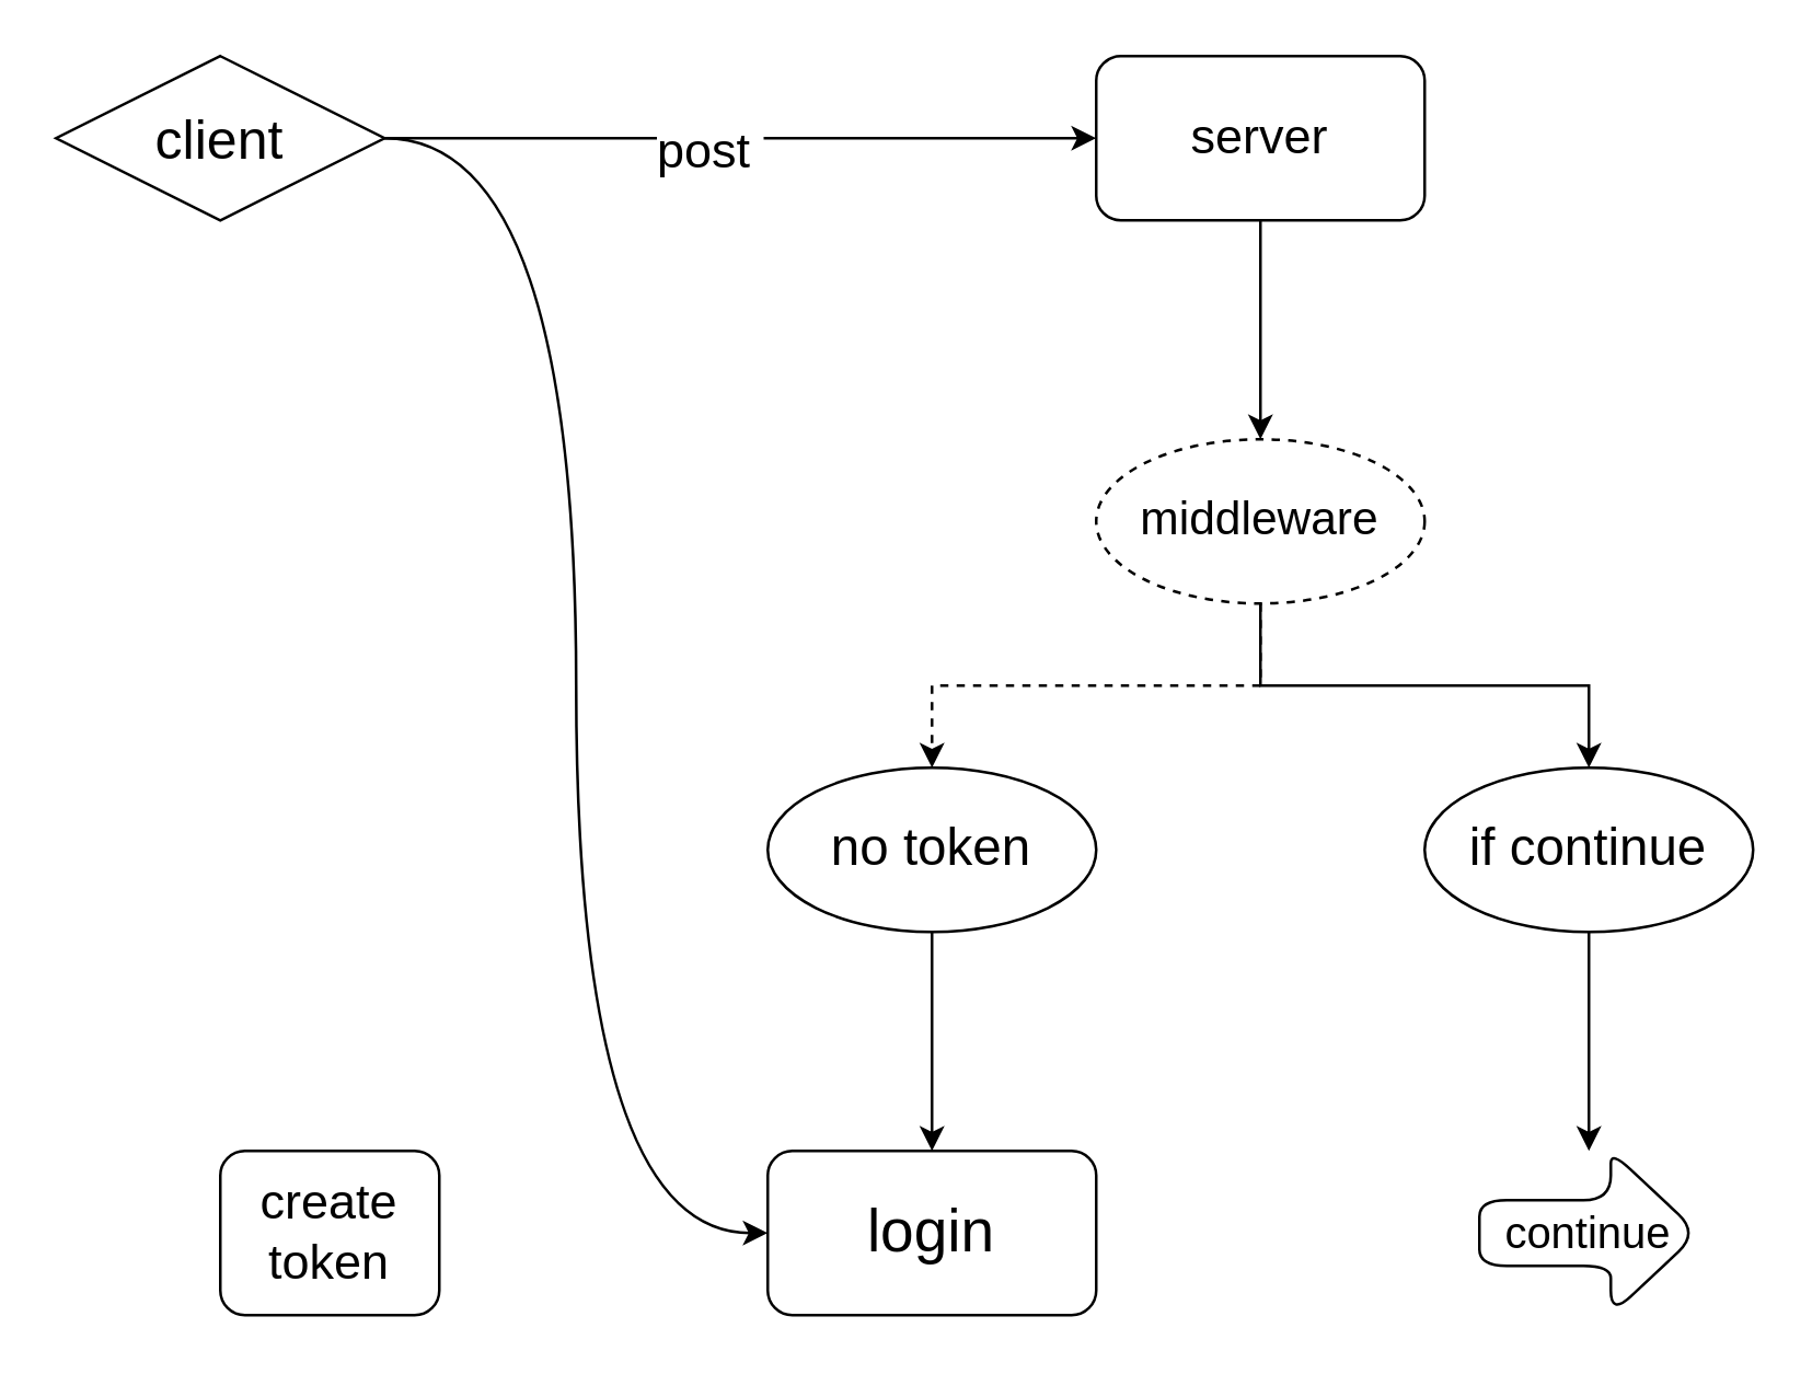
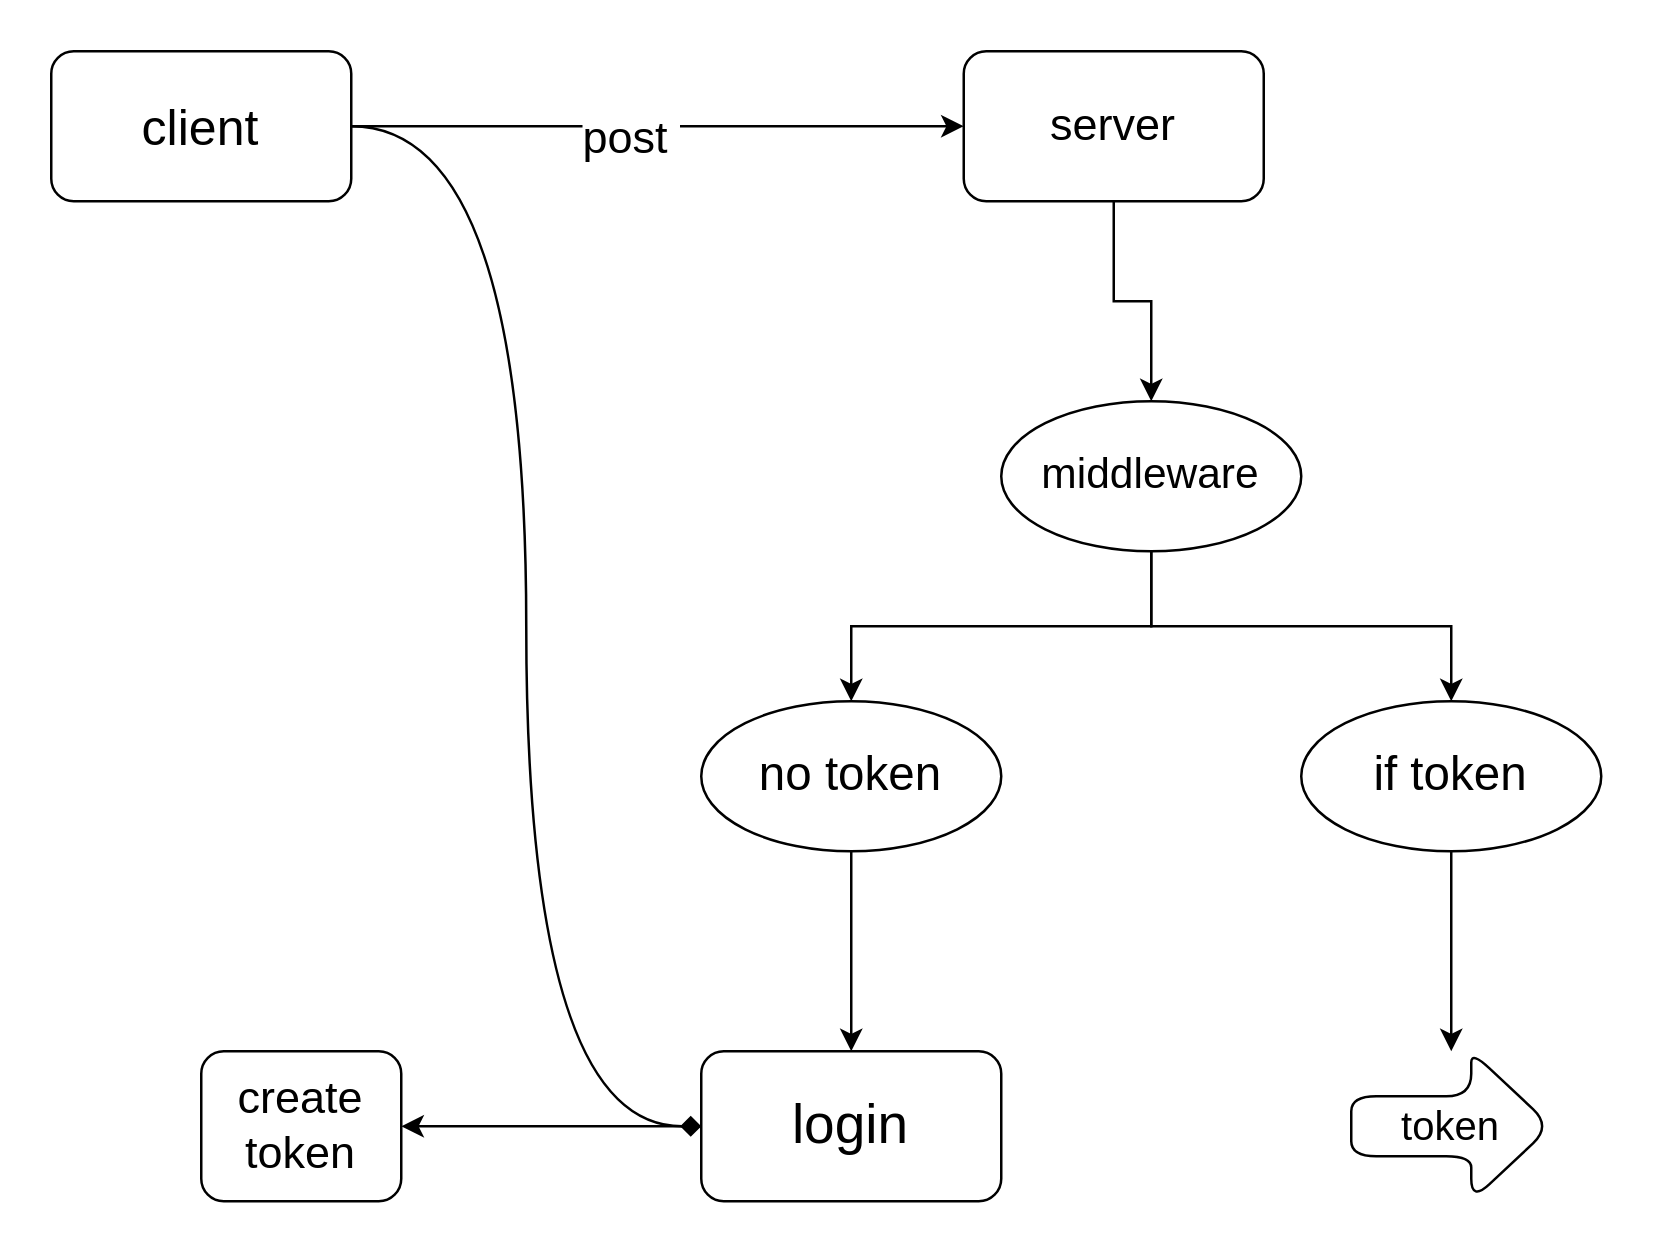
  <mxCell id="0" />
  <mxCell id="1" parent="0" />
  <mxCell id="2" value="" style="edgeStyle=orthogonalEdgeStyle;rounded=0;orthogonalLoop=1;jettySize=auto;html=1;fontSize=20;" edge="1" parent="1" source="5" target="7"><mxGeometry relative="1" as="geometry" /></mxCell>
  <mxCell id="3" value="post&amp;nbsp;" style="edgeLabel;html=1;align=center;verticalAlign=middle;resizable=0;points=[];fontSize=18;" vertex="1" connectable="0" parent="2"><mxGeometry x="-0.092" y="-4" relative="1" as="geometry"><mxPoint as="offset" /></mxGeometry></mxCell>
- <mxCell id="4" style="edgeStyle=orthogonalEdgeStyle;curved=1;rounded=0;orthogonalLoop=1;jettySize=auto;html=1;entryX=0;entryY=0.5;entryDx=0;entryDy=0;fontSize=18;" edge="1" parent="1" source="5" target="17"><mxGeometry relative="1" as="geometry" /></mxCell>
- <mxCell id="5" value="&lt;font style=&quot;font-size: 20px;&quot;&gt;client&lt;/font&gt;" style="rhombus;whiteSpace=wrap;html=1;" vertex="1" parent="1"><mxGeometry x="20" y="20" width="120" height="60" as="geometry" /></mxCell>
+ <mxCell id="4" style="edgeStyle=orthogonalEdgeStyle;curved=1;rounded=0;orthogonalLoop=1;jettySize=auto;html=1;entryX=0;entryY=0.5;entryDx=0;entryDy=0;fontSize=18;endArrow=diamond;" edge="1" parent="1" source="5" target="17"><mxGeometry relative="1" as="geometry" /></mxCell>
+ <mxCell id="5" value="&lt;font style=&quot;font-size: 20px;&quot;&gt;client&lt;/font&gt;" style="rounded=1;whiteSpace=wrap;html=1;" vertex="1" parent="1"><mxGeometry x="20" y="20" width="120" height="60" as="geometry" /></mxCell>
  <mxCell id="6" value="" style="edgeStyle=orthogonalEdgeStyle;rounded=0;orthogonalLoop=1;jettySize=auto;html=1;fontSize=18;" edge="1" parent="1" source="7" target="10"><mxGeometry relative="1" as="geometry" /></mxCell>
- <mxCell id="7" value="&lt;font style=&quot;font-size: 18px;&quot;&gt;server&lt;/font&gt;" style="whiteSpace=wrap;html=1;rounded=1;" vertex="1" parent="1"><mxGeometry x="400" y="20" width="120" height="60" as="geometry" /></mxCell>
+ <mxCell id="7" value="&lt;font style=&quot;font-size: 18px;&quot;&gt;server&lt;/font&gt;" style="whiteSpace=wrap;html=1;rounded=1;" vertex="1" parent="1"><mxGeometry x="385" y="20" width="120" height="60" as="geometry" /></mxCell>
  <mxCell id="8" value="" style="edgeStyle=orthogonalEdgeStyle;rounded=0;orthogonalLoop=1;jettySize=auto;html=1;fontSize=17;" edge="1" parent="1" source="10" target="12"><mxGeometry relative="1" as="geometry" /></mxCell>
- <mxCell id="9" value="" style="edgeStyle=orthogonalEdgeStyle;rounded=0;orthogonalLoop=1;jettySize=auto;html=1;fontSize=16;dashed=1;" edge="1" parent="1" source="10" target="15"><mxGeometry relative="1" as="geometry" /></mxCell>
- <mxCell id="10" value="&lt;font style=&quot;font-size: 17px;&quot;&gt;middleware&lt;/font&gt;" style="ellipse;whiteSpace=wrap;html=1;rounded=1;dashed=1;" vertex="1" parent="1"><mxGeometry x="400" y="160" width="120" height="60" as="geometry" /></mxCell>
+ <mxCell id="9" value="" style="edgeStyle=orthogonalEdgeStyle;rounded=0;orthogonalLoop=1;jettySize=auto;html=1;fontSize=16;" edge="1" parent="1" source="10" target="15"><mxGeometry relative="1" as="geometry" /></mxCell>
+ <mxCell id="10" value="&lt;font style=&quot;font-size: 17px;&quot;&gt;middleware&lt;/font&gt;" style="ellipse;whiteSpace=wrap;html=1;rounded=1;" vertex="1" parent="1"><mxGeometry x="400" y="160" width="120" height="60" as="geometry" /></mxCell>
  <mxCell id="11" value="" style="edgeStyle=orthogonalEdgeStyle;rounded=0;orthogonalLoop=1;jettySize=auto;html=1;fontSize=19;" edge="1" parent="1" source="12" target="13"><mxGeometry relative="1" as="geometry" /></mxCell>
- <mxCell id="12" value="&lt;font style=&quot;font-size: 19px;&quot;&gt;if continue&lt;/font&gt;" style="ellipse;whiteSpace=wrap;html=1;rounded=1;" vertex="1" parent="1"><mxGeometry x="520" y="280" width="120" height="60" as="geometry" /></mxCell>
- <mxCell id="13" value="&lt;font style=&quot;font-size: 16px;&quot;&gt;continue&lt;/font&gt;" style="shape=singleArrow;whiteSpace=wrap;html=1;arrowWidth=0.4;arrowSize=0.4;rounded=1;" vertex="1" parent="1"><mxGeometry x="540" y="420" width="80" height="60" as="geometry" /></mxCell>
+ <mxCell id="12" value="&lt;font style=&quot;font-size: 19px;&quot;&gt;if token&lt;/font&gt;" style="ellipse;whiteSpace=wrap;html=1;rounded=1;" vertex="1" parent="1"><mxGeometry x="520" y="280" width="120" height="60" as="geometry" /></mxCell>
+ <mxCell id="13" value="&lt;font style=&quot;font-size: 16px;&quot;&gt;token&lt;/font&gt;" style="shape=singleArrow;whiteSpace=wrap;html=1;arrowWidth=0.4;arrowSize=0.4;rounded=1;" vertex="1" parent="1"><mxGeometry x="540" y="420" width="80" height="60" as="geometry" /></mxCell>
  <mxCell id="14" value="" style="edgeStyle=orthogonalEdgeStyle;rounded=0;orthogonalLoop=1;jettySize=auto;html=1;fontSize=19;" edge="1" parent="1" source="15" target="17"><mxGeometry relative="1" as="geometry" /></mxCell>
  <mxCell id="15" value="&lt;font style=&quot;font-size: 19px;&quot;&gt;no token&lt;/font&gt;" style="ellipse;whiteSpace=wrap;html=1;rounded=1;" vertex="1" parent="1"><mxGeometry x="280" y="280" width="120" height="60" as="geometry" /></mxCell>
+ <mxCell id="16" value="" style="edgeStyle=orthogonalEdgeStyle;rounded=0;orthogonalLoop=1;jettySize=auto;html=1;fontSize=22;" edge="1" parent="1" source="17" target="18"><mxGeometry relative="1" as="geometry" /></mxCell>
  <mxCell id="17" value="&lt;font style=&quot;font-size: 22px;&quot;&gt;login&lt;/font&gt;" style="rounded=1;whiteSpace=wrap;html=1;" vertex="1" parent="1"><mxGeometry x="280" y="420" width="120" height="60" as="geometry" /></mxCell>
  <mxCell id="18" value="&lt;font style=&quot;font-size: 18px;&quot;&gt;create token&lt;/font&gt;" style="whiteSpace=wrap;html=1;rounded=1;" vertex="1" parent="1"><mxGeometry x="80" y="420" width="80" height="60" as="geometry" /></mxCell>
